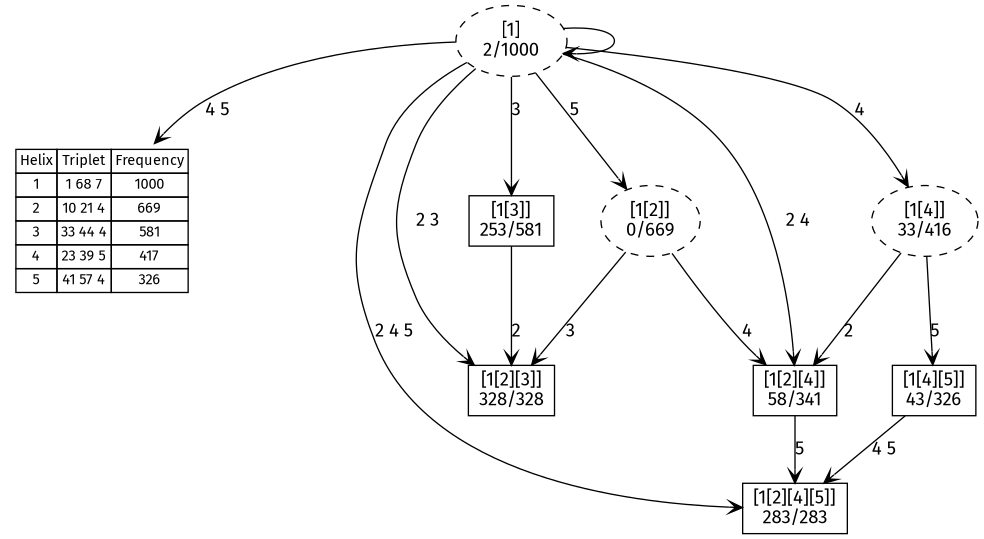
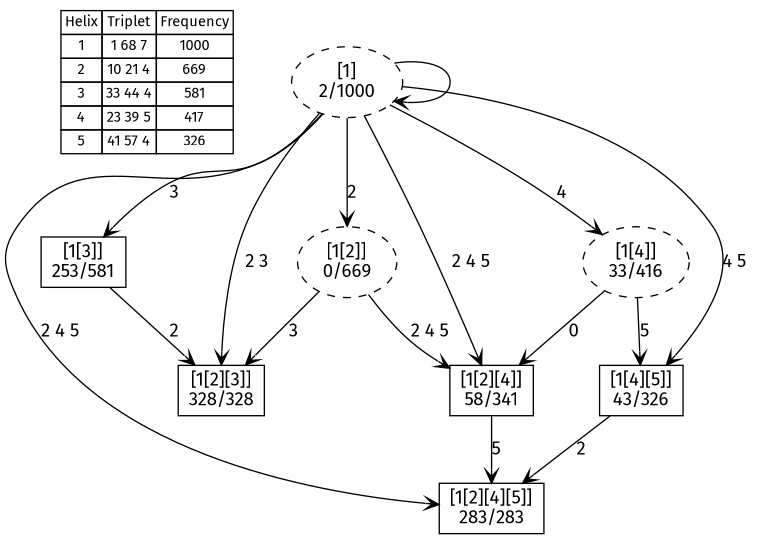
  digraph {
    fontname="Fira Sans"
    nodesep=0.5
    node [fontname="Fira Sans" shape=box]
    edge [arrowhead=vee fontname="Fira Sans"]
    n1 [fontsize=11 label=< <table border="0" cellborder="1" cellspacing="0"><tr><td>Helix</td><td>Triplet</td><td>Frequency</td></tr> <tr><td>1</td><td>1 68 7</td><td>1000</td></tr> <tr><td>2</td><td>10 21 4</td><td>669</td></tr> <tr><td>3</td><td>33 44 4</td><td>581</td></tr> <tr><td>4</td><td>23 39 5</td><td>417</td></tr> <tr><td>5</td><td>41 57 4</td><td>326</td></tr> </table>> shape=plaintext]
    n2 [label="[1[2][3]]\n328/328"]
    n3 [label="[1[2][4][5]]\n283/283"]
    n4 [label="[1[3]]\n253/581"]
    n5 [label="[1[2][4]]\n58/341"]
    n6 [label="[1[4][5]]\n43/326"]
    n7 [label="[1[2]]\n0/669" style=dashed shape=""]
    n8 [label="[1]\n2/1000" style=dashed shape=""]
    n9 [label="[1[4]]\n33/416" style=dashed shape=""]
    n4 -> n2 [label="2 "]
    n5 -> n3 [label="5 "]
-   n6 -> n3 [label="4 5 "]
+   n6 -> n3 [label="2 "]
    n7 -> n2 [label="3 "]
-   n7 -> n5 [label="4 "]
+   n7 -> n5 [label="2 4 5 "]
    n8 -> n2 [label="2 3 "]
    n8 -> n3 [label="2 4 5 "]
    n8 -> n4 [label="3 "]
-   n8 -> n5 [label="2 4 "]
-   n8 -> n1 [label="4 5 "]
-   n8 -> n7 [label="5 "]
+   n8 -> n5 [label="2 4 5 "]
+   n8 -> n6 [label="4 5 "]
+   n8 -> n7 [label="2 "]
    n8 -> n8
    n8 -> n9 [label="4 "]
-   n9 -> n5 [label="2 "]
+   n9 -> n5 [label="0 "]
    n9 -> n6 [label="5 "]
  }
